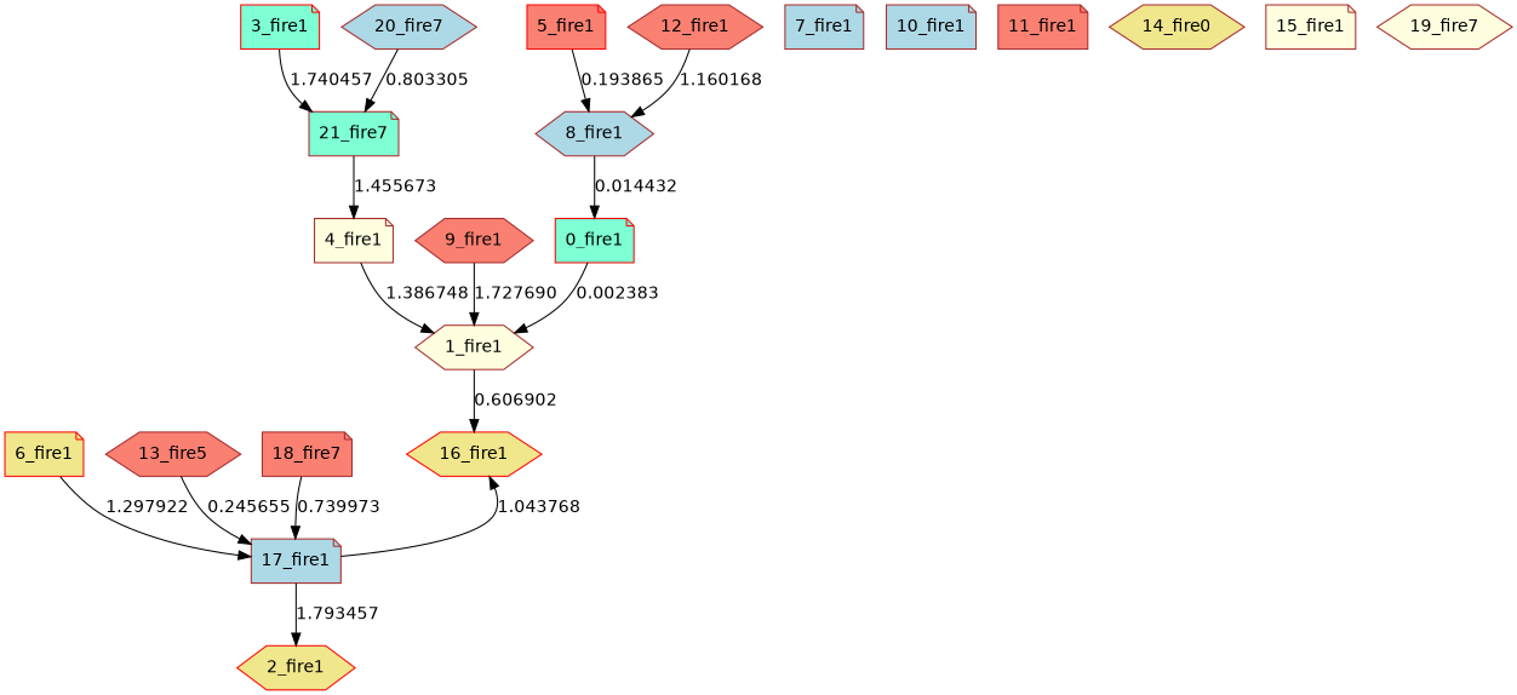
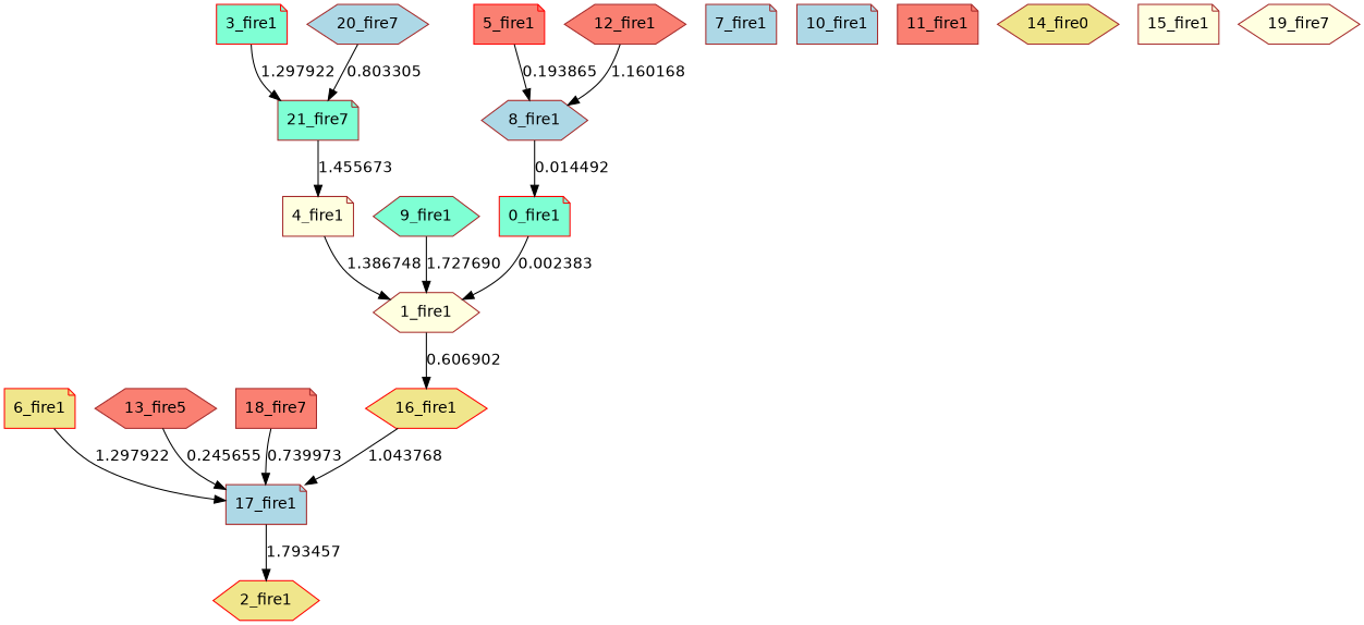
  digraph {
    fontname="DejaVu Sans"
    node [color=brown fillcolor=salmon fontname="DejaVu Sans" shape=note style=filled]
    edge [fontname="DejaVu Sans"]
    n1 [color=red fillcolor=aquamarine label="0_fire1"]
    n2 [fillcolor=lightyellow label="1_fire1" shape=hexagon]
    n3 [color=red fillcolor=khaki label="16_fire1" shape=hexagon]
    n4 [fillcolor=lightblue label="17_fire1"]
    n5 [color=red fillcolor=khaki label="2_fire1" shape=hexagon]
    n6 [color=red fillcolor=aquamarine label="3_fire1"]
    n7 [fillcolor=aquamarine label="21_fire7"]
    n8 [fillcolor=lightyellow label="4_fire1"]
    n9 [color=red label="5_fire1"]
    n10 [fillcolor=lightblue label="8_fire1" shape=hexagon]
    n11 [color=red fillcolor=khaki label="6_fire1"]
    n12 [fillcolor=lightblue label="7_fire1"]
-   n13 [label="9_fire1" shape=hexagon]
+   n13 [fillcolor=aquamarine label="9_fire1" shape=hexagon]
    n14 [fillcolor=lightblue label="10_fire1"]
    n15 [label="11_fire1"]
    n16 [label="12_fire1" shape=hexagon]
    n17 [label="13_fire5" shape=hexagon]
    n18 [fillcolor=khaki label="14_fire0" shape=hexagon]
    n19 [fillcolor=lightyellow label="15_fire1"]
    n20 [label="18_fire7"]
    n21 [fillcolor=lightyellow label="19_fire7" shape=hexagon]
    n22 [fillcolor=lightblue label="20_fire7" shape=hexagon]
    n1 -> n2 [label=0.002383]
    n2 -> n3 [label=0.606902]
-   n4 -> n3 [label=1.043768]
+   n3 -> n4 [label=1.043768]
    n4 -> n5 [label=1.793457]
-   n6 -> n7 [label=1.740457]
+   n6 -> n7 [label=1.297922]
    n7 -> n8 [label=1.455673]
    n8 -> n2 [label=1.386748]
    n9 -> n10 [label=0.193865]
-   n10 -> n1 [label=0.014432]
+   n10 -> n1 [label=0.014492]
    n11 -> n4 [label=1.297922]
    n13 -> n2 [label=1.727690]
    n16 -> n10 [label=1.160168]
    n17 -> n4 [label=0.245655]
    n20 -> n4 [label=0.739973]
    n22 -> n7 [label=0.803305]
  }
